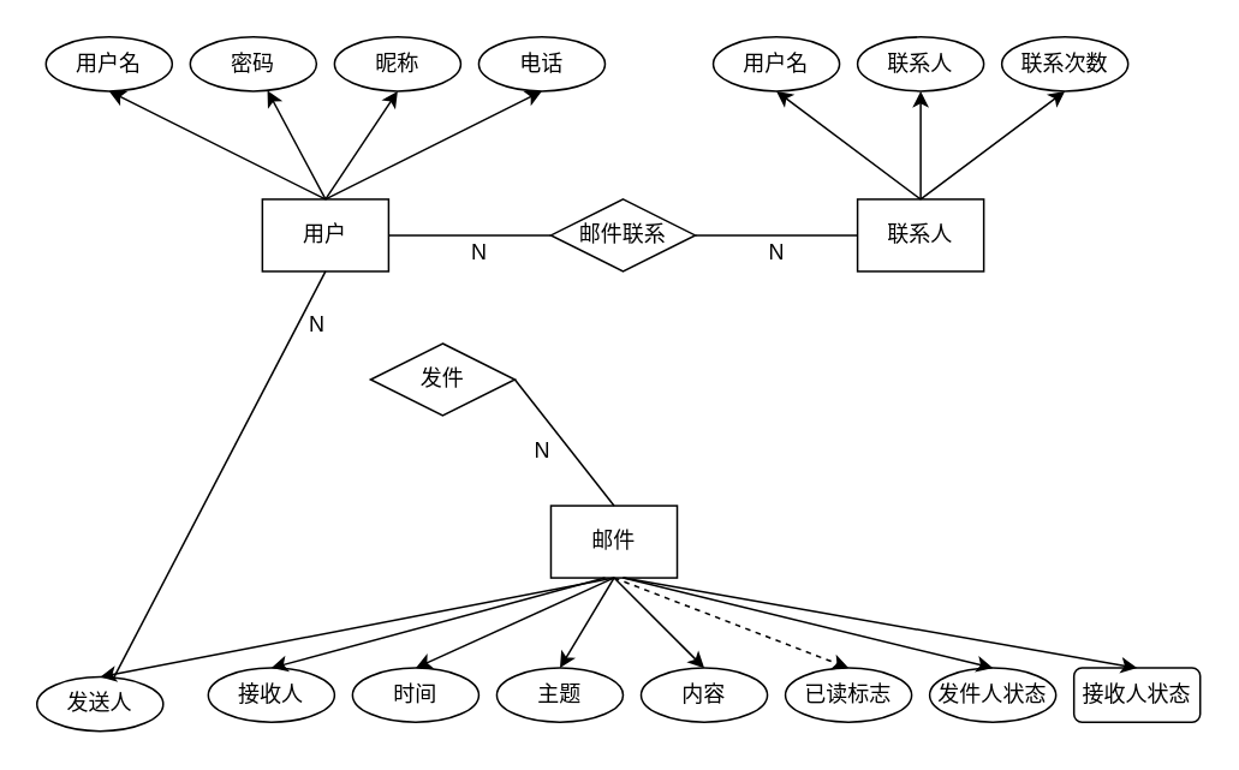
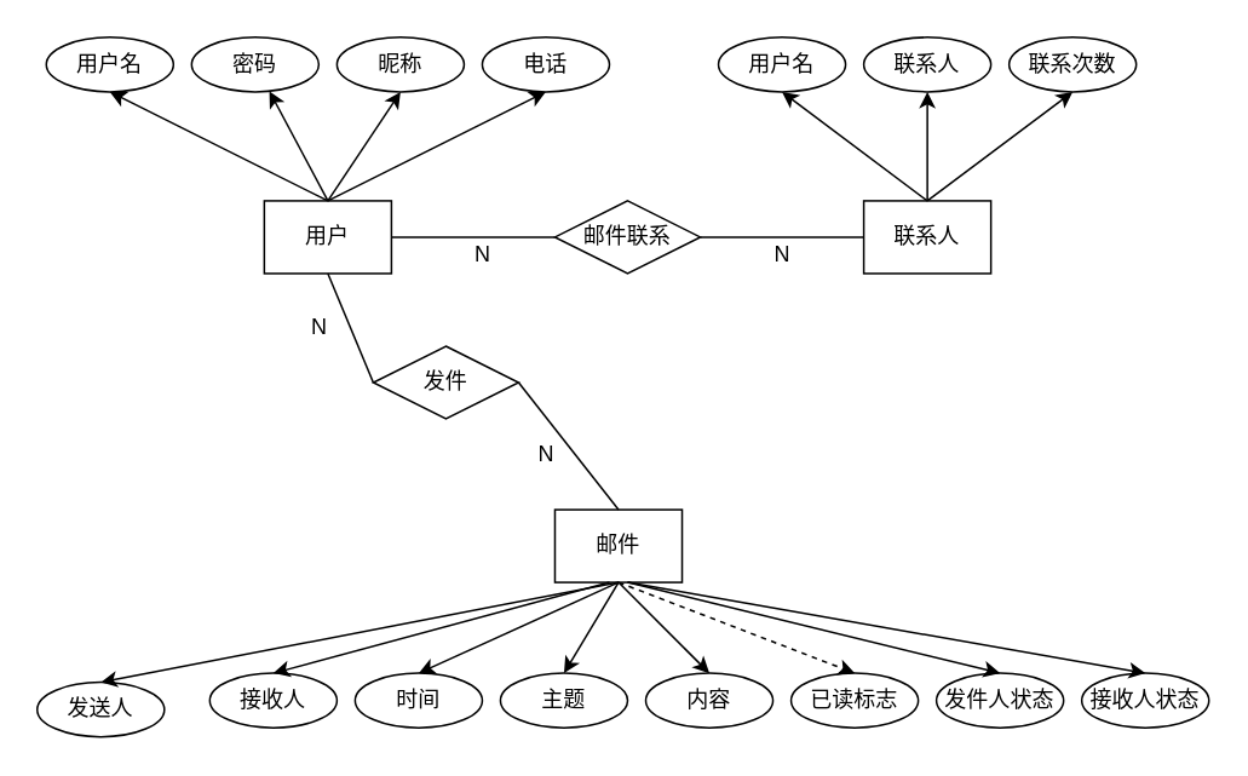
  <mxCell id="0" />
  <mxCell id="1" parent="0" />
  <mxCell id="2" value="用户" style="rounded=0;whiteSpace=wrap;html=1;" vertex="1" parent="1"><mxGeometry x="145" y="110" width="70" height="40" as="geometry" /></mxCell>
  <mxCell id="3" value="联系人" style="rounded=0;whiteSpace=wrap;html=1;" vertex="1" parent="1"><mxGeometry x="475" y="110" width="70" height="40" as="geometry" /></mxCell>
  <mxCell id="4" value="邮件" style="rounded=0;whiteSpace=wrap;html=1;" vertex="1" parent="1"><mxGeometry x="305" y="280" width="70" height="40" as="geometry" /></mxCell>
  <mxCell id="5" value="用户名" style="ellipse;whiteSpace=wrap;html=1;" vertex="1" parent="1"><mxGeometry x="25" y="20" width="70" height="30" as="geometry" /></mxCell>
  <mxCell id="6" value="密码" style="ellipse;whiteSpace=wrap;html=1;" vertex="1" parent="1"><mxGeometry x="105" y="20" width="70" height="30" as="geometry" /></mxCell>
  <mxCell id="7" value="昵称" style="ellipse;whiteSpace=wrap;html=1;" vertex="1" parent="1"><mxGeometry x="185" y="20" width="70" height="30" as="geometry" /></mxCell>
  <mxCell id="8" value="电话" style="ellipse;whiteSpace=wrap;html=1;" vertex="1" parent="1"><mxGeometry x="265" y="20" width="70" height="30" as="geometry" /></mxCell>
  <mxCell id="9" value="" style="endArrow=classic;html=1;rounded=0;entryX=0.5;entryY=1;entryDx=0;entryDy=0;exitX=0.5;exitY=0;exitDx=0;exitDy=0;" edge="1" parent="1" source="2" target="5"><mxGeometry width="50" height="50" relative="1" as="geometry"><mxPoint x="305" y="390" as="sourcePoint" /><mxPoint x="355" y="340" as="targetPoint" /></mxGeometry></mxCell>
  <mxCell id="10" value="" style="endArrow=classic;html=1;rounded=0;exitX=0.5;exitY=0;exitDx=0;exitDy=0;" edge="1" parent="1" source="2" target="6"><mxGeometry width="50" height="50" relative="1" as="geometry"><mxPoint x="185" y="110" as="sourcePoint" /><mxPoint x="355" y="340" as="targetPoint" /></mxGeometry></mxCell>
  <mxCell id="11" value="" style="endArrow=classic;html=1;rounded=0;entryX=0.5;entryY=1;entryDx=0;entryDy=0;exitX=0.5;exitY=0;exitDx=0;exitDy=0;" edge="1" parent="1" source="2" target="7"><mxGeometry width="50" height="50" relative="1" as="geometry"><mxPoint x="305" y="390" as="sourcePoint" /><mxPoint x="355" y="340" as="targetPoint" /></mxGeometry></mxCell>
  <mxCell id="12" value="" style="endArrow=classic;html=1;rounded=0;entryX=0.5;entryY=1;entryDx=0;entryDy=0;exitX=0.5;exitY=0;exitDx=0;exitDy=0;" edge="1" parent="1" source="2" target="8"><mxGeometry width="50" height="50" relative="1" as="geometry"><mxPoint x="195" y="110" as="sourcePoint" /><mxPoint x="355" y="340" as="targetPoint" /></mxGeometry></mxCell>
  <mxCell id="13" value="用户名" style="ellipse;whiteSpace=wrap;html=1;" vertex="1" parent="1"><mxGeometry x="395" y="20" width="70" height="30" as="geometry" /></mxCell>
  <mxCell id="14" value="联系人" style="ellipse;whiteSpace=wrap;html=1;" vertex="1" parent="1"><mxGeometry x="475" y="20" width="70" height="30" as="geometry" /></mxCell>
  <mxCell id="15" value="联系次数" style="ellipse;whiteSpace=wrap;html=1;" vertex="1" parent="1"><mxGeometry x="555" y="20" width="70" height="30" as="geometry" /></mxCell>
  <mxCell id="16" value="接收人" style="ellipse;whiteSpace=wrap;html=1;" vertex="1" parent="1"><mxGeometry x="115" y="370" width="70" height="30" as="geometry" /></mxCell>
  <mxCell id="17" value="时间" style="ellipse;whiteSpace=wrap;html=1;" vertex="1" parent="1"><mxGeometry x="195" y="370" width="70" height="30" as="geometry" /></mxCell>
  <mxCell id="18" value="主题" style="ellipse;whiteSpace=wrap;html=1;" vertex="1" parent="1"><mxGeometry x="275" y="370" width="70" height="30" as="geometry" /></mxCell>
  <mxCell id="19" value="内容" style="ellipse;whiteSpace=wrap;html=1;" vertex="1" parent="1"><mxGeometry x="355" y="370" width="70" height="30" as="geometry" /></mxCell>
  <mxCell id="20" value="已读标志" style="ellipse;whiteSpace=wrap;html=1;" vertex="1" parent="1"><mxGeometry x="435" y="370" width="70" height="30" as="geometry" /></mxCell>
  <mxCell id="21" value="发件人状态" style="ellipse;whiteSpace=wrap;html=1;" vertex="1" parent="1"><mxGeometry x="515" y="370" width="70" height="30" as="geometry" /></mxCell>
- <mxCell id="22" value="接收人状态" style="whiteSpace=wrap;html=1;rounded=1;" vertex="1" parent="1"><mxGeometry x="595" y="370" width="70" height="30" as="geometry" /></mxCell>
+ <mxCell id="22" value="接收人状态" style="ellipse;whiteSpace=wrap;html=1;" vertex="1" parent="1"><mxGeometry x="595" y="370" width="70" height="30" as="geometry" /></mxCell>
  <mxCell id="23" value="发送人" style="ellipse;whiteSpace=wrap;html=1;" vertex="1" parent="1"><mxGeometry x="20" y="375" width="70" height="30" as="geometry" /></mxCell>
  <mxCell id="24" value="" style="endArrow=classic;html=1;rounded=0;entryX=0.5;entryY=0;entryDx=0;entryDy=0;exitX=0.5;exitY=1;exitDx=0;exitDy=0;" edge="1" parent="1" source="4" target="23"><mxGeometry width="50" height="50" relative="1" as="geometry"><mxPoint x="305" y="390" as="sourcePoint" /><mxPoint x="355" y="340" as="targetPoint" /></mxGeometry></mxCell>
  <mxCell id="25" value="" style="endArrow=classic;html=1;rounded=0;entryX=0.5;entryY=0;entryDx=0;entryDy=0;" edge="1" parent="1" target="16"><mxGeometry width="50" height="50" relative="1" as="geometry"><mxPoint x="335" y="320" as="sourcePoint" /><mxPoint x="355" y="340" as="targetPoint" /></mxGeometry></mxCell>
  <mxCell id="26" value="" style="endArrow=classic;html=1;rounded=0;entryX=0.5;entryY=0;entryDx=0;entryDy=0;exitX=0.5;exitY=1;exitDx=0;exitDy=0;" edge="1" parent="1" source="4" target="17"><mxGeometry width="50" height="50" relative="1" as="geometry"><mxPoint x="305" y="390" as="sourcePoint" /><mxPoint x="355" y="340" as="targetPoint" /></mxGeometry></mxCell>
  <mxCell id="27" value="" style="endArrow=classic;html=1;rounded=0;entryX=0.5;entryY=0;entryDx=0;entryDy=0;exitX=0.5;exitY=1;exitDx=0;exitDy=0;" edge="1" parent="1" source="4" target="18"><mxGeometry width="50" height="50" relative="1" as="geometry"><mxPoint x="305" y="390" as="sourcePoint" /><mxPoint x="355" y="340" as="targetPoint" /></mxGeometry></mxCell>
  <mxCell id="28" value="" style="endArrow=classic;html=1;rounded=0;exitX=0.5;exitY=1;exitDx=0;exitDy=0;entryX=0.5;entryY=0;entryDx=0;entryDy=0;" edge="1" parent="1" source="4" target="19"><mxGeometry width="50" height="50" relative="1" as="geometry"><mxPoint x="305" y="390" as="sourcePoint" /><mxPoint x="355" y="340" as="targetPoint" /></mxGeometry></mxCell>
  <mxCell id="29" value="" style="endArrow=classic;html=1;rounded=0;entryX=0.5;entryY=0;entryDx=0;entryDy=0;exitX=0.5;exitY=1;exitDx=0;exitDy=0;dashed=1;" edge="1" parent="1" source="4" target="20"><mxGeometry width="50" height="50" relative="1" as="geometry"><mxPoint x="305" y="390" as="sourcePoint" /><mxPoint x="355" y="340" as="targetPoint" /></mxGeometry></mxCell>
  <mxCell id="30" value="" style="endArrow=classic;html=1;rounded=0;entryX=0.5;entryY=0;entryDx=0;entryDy=0;" edge="1" parent="1" target="21"><mxGeometry width="50" height="50" relative="1" as="geometry"><mxPoint x="345" y="320" as="sourcePoint" /><mxPoint x="355" y="340" as="targetPoint" /></mxGeometry></mxCell>
  <mxCell id="31" value="" style="endArrow=classic;html=1;rounded=0;entryX=0.5;entryY=0;entryDx=0;entryDy=0;" edge="1" parent="1" target="22"><mxGeometry width="50" height="50" relative="1" as="geometry"><mxPoint x="345" y="320" as="sourcePoint" /><mxPoint x="355" y="340" as="targetPoint" /></mxGeometry></mxCell>
  <mxCell id="32" value="" style="endArrow=classic;html=1;rounded=0;entryX=0.5;entryY=1;entryDx=0;entryDy=0;exitX=0.5;exitY=0;exitDx=0;exitDy=0;" edge="1" parent="1" source="3" target="13"><mxGeometry width="50" height="50" relative="1" as="geometry"><mxPoint x="305" y="390" as="sourcePoint" /><mxPoint x="355" y="340" as="targetPoint" /></mxGeometry></mxCell>
  <mxCell id="33" value="" style="endArrow=classic;html=1;rounded=0;entryX=0.5;entryY=1;entryDx=0;entryDy=0;exitX=0.5;exitY=0;exitDx=0;exitDy=0;" edge="1" parent="1" source="3" target="14"><mxGeometry width="50" height="50" relative="1" as="geometry"><mxPoint x="305" y="390" as="sourcePoint" /><mxPoint x="355" y="340" as="targetPoint" /></mxGeometry></mxCell>
  <mxCell id="34" value="" style="endArrow=classic;html=1;rounded=0;entryX=0.5;entryY=1;entryDx=0;entryDy=0;exitX=0.5;exitY=0;exitDx=0;exitDy=0;" edge="1" parent="1" source="3" target="15"><mxGeometry width="50" height="50" relative="1" as="geometry"><mxPoint x="305" y="390" as="sourcePoint" /><mxPoint x="355" y="340" as="targetPoint" /></mxGeometry></mxCell>
  <mxCell id="35" value="发件" style="rhombus;whiteSpace=wrap;html=1;" vertex="1" parent="1"><mxGeometry x="205" y="190" width="80" height="40" as="geometry" /></mxCell>
- <mxCell id="36" value="" style="endArrow=none;html=1;rounded=0;exitX=0.5;exitY=1;exitDx=0;exitDy=0;" edge="1" parent="1" source="2" target="23"><mxGeometry width="50" height="50" relative="1" as="geometry"><mxPoint x="305" y="390" as="sourcePoint" /><mxPoint x="355" y="340" as="targetPoint" /></mxGeometry></mxCell>
+ <mxCell id="36" value="" style="endArrow=none;html=1;rounded=0;exitX=0.5;exitY=1;exitDx=0;exitDy=0;entryX=0;entryY=0.5;entryDx=0;entryDy=0;" edge="1" parent="1" source="2" target="35"><mxGeometry width="50" height="50" relative="1" as="geometry"><mxPoint x="305" y="390" as="sourcePoint" /><mxPoint x="355" y="340" as="targetPoint" /></mxGeometry></mxCell>
  <mxCell id="37" value="" style="endArrow=none;html=1;rounded=0;exitX=1;exitY=0.5;exitDx=0;exitDy=0;entryX=0.5;entryY=0;entryDx=0;entryDy=0;" edge="1" parent="1" source="35" target="4"><mxGeometry width="50" height="50" relative="1" as="geometry"><mxPoint x="305" y="390" as="sourcePoint" /><mxPoint x="355" y="340" as="targetPoint" /></mxGeometry></mxCell>
  <mxCell id="38" value="N" style="text;html=1;align=center;verticalAlign=middle;resizable=0;points=[];autosize=1;strokeColor=none;fillColor=none;" vertex="1" parent="1"><mxGeometry x="165" y="170" width="20" height="20" as="geometry" /></mxCell>
  <mxCell id="39" value="N" style="text;html=1;align=center;verticalAlign=middle;resizable=0;points=[];autosize=1;strokeColor=none;fillColor=none;" vertex="1" parent="1"><mxGeometry x="290" y="240" width="20" height="20" as="geometry" /></mxCell>
  <mxCell id="40" value="邮件联系" style="rhombus;whiteSpace=wrap;html=1;" vertex="1" parent="1"><mxGeometry x="305" y="110" width="80" height="40" as="geometry" /></mxCell>
  <mxCell id="41" value="" style="endArrow=none;html=1;rounded=0;exitX=1;exitY=0.5;exitDx=0;exitDy=0;entryX=0;entryY=0.5;entryDx=0;entryDy=0;" edge="1" parent="1" source="2" target="40"><mxGeometry width="50" height="50" relative="1" as="geometry"><mxPoint x="305" y="390" as="sourcePoint" /><mxPoint x="355" y="340" as="targetPoint" /></mxGeometry></mxCell>
  <mxCell id="42" value="" style="endArrow=none;html=1;rounded=0;exitX=1;exitY=0.5;exitDx=0;exitDy=0;entryX=0;entryY=0.5;entryDx=0;entryDy=0;" edge="1" parent="1" source="40" target="3"><mxGeometry width="50" height="50" relative="1" as="geometry"><mxPoint x="305" y="390" as="sourcePoint" /><mxPoint x="355" y="340" as="targetPoint" /></mxGeometry></mxCell>
  <mxCell id="43" value="N" style="text;html=1;align=center;verticalAlign=middle;resizable=0;points=[];autosize=1;strokeColor=none;fillColor=none;" vertex="1" parent="1"><mxGeometry x="255" y="130" width="20" height="20" as="geometry" /></mxCell>
  <mxCell id="44" value="N" style="text;html=1;align=center;verticalAlign=middle;resizable=0;points=[];autosize=1;strokeColor=none;fillColor=none;" vertex="1" parent="1"><mxGeometry x="420" y="130" width="20" height="20" as="geometry" /></mxCell>
